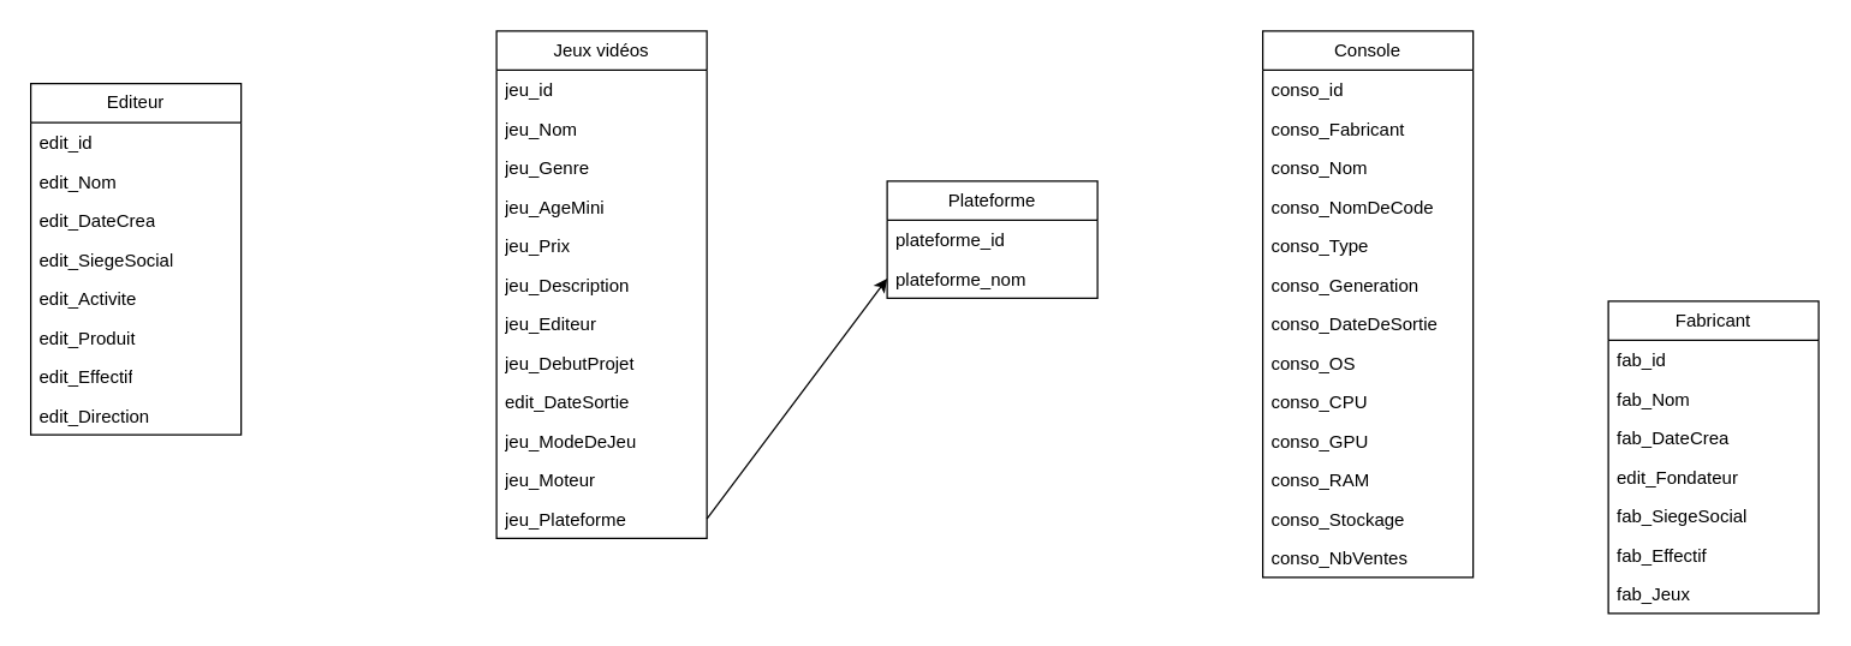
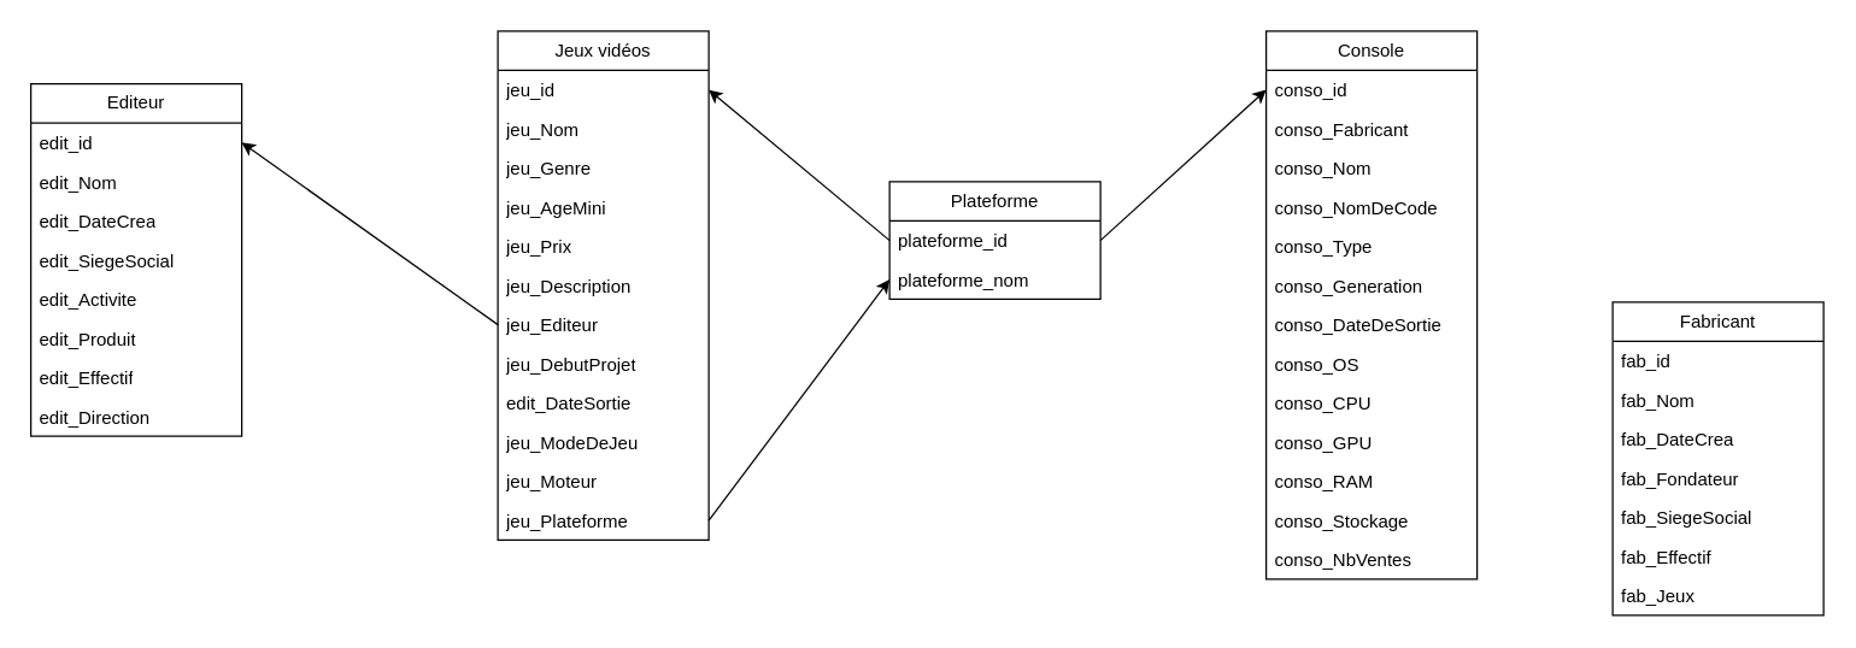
  <mxCell id="0" />
  <mxCell id="1" parent="0" />
  <mxCell id="2" value="Jeux vidéos" style="swimlane;fontStyle=0;childLayout=stackLayout;horizontal=1;startSize=26;fillColor=none;horizontalStack=0;resizeParent=1;resizeParentMax=0;resizeLast=0;collapsible=1;marginBottom=0;whiteSpace=wrap;html=1;" parent="1" vertex="1"><mxGeometry x="330" y="20" width="140" height="338" as="geometry" /></mxCell>
  <mxCell id="3" value="jeu_id" style="text;strokeColor=none;fillColor=none;align=left;verticalAlign=top;spacingLeft=4;spacingRight=4;overflow=hidden;rotatable=0;points=[[0,0.5],[1,0.5]];portConstraint=eastwest;whiteSpace=wrap;html=1;" parent="2" vertex="1"><mxGeometry y="26" width="140" height="26" as="geometry" /></mxCell>
  <mxCell id="4" value="jeu_Nom" style="text;strokeColor=none;fillColor=none;align=left;verticalAlign=top;spacingLeft=4;spacingRight=4;overflow=hidden;rotatable=0;points=[[0,0.5],[1,0.5]];portConstraint=eastwest;whiteSpace=wrap;html=1;" parent="2" vertex="1"><mxGeometry y="52" width="140" height="26" as="geometry" /></mxCell>
  <mxCell id="5" value="jeu_Genre" style="text;strokeColor=none;fillColor=none;align=left;verticalAlign=top;spacingLeft=4;spacingRight=4;overflow=hidden;rotatable=0;points=[[0,0.5],[1,0.5]];portConstraint=eastwest;whiteSpace=wrap;html=1;" parent="2" vertex="1"><mxGeometry y="78" width="140" height="26" as="geometry" /></mxCell>
  <mxCell id="6" value="jeu_AgeMini" style="text;strokeColor=none;fillColor=none;align=left;verticalAlign=top;spacingLeft=4;spacingRight=4;overflow=hidden;rotatable=0;points=[[0,0.5],[1,0.5]];portConstraint=eastwest;whiteSpace=wrap;html=1;" parent="2" vertex="1"><mxGeometry y="104" width="140" height="26" as="geometry" /></mxCell>
  <mxCell id="7" value="jeu_Prix" style="text;strokeColor=none;fillColor=none;align=left;verticalAlign=top;spacingLeft=4;spacingRight=4;overflow=hidden;rotatable=0;points=[[0,0.5],[1,0.5]];portConstraint=eastwest;whiteSpace=wrap;html=1;" parent="2" vertex="1"><mxGeometry y="130" width="140" height="26" as="geometry" /></mxCell>
  <mxCell id="8" value="jeu_Description" style="text;strokeColor=none;fillColor=none;align=left;verticalAlign=top;spacingLeft=4;spacingRight=4;overflow=hidden;rotatable=0;points=[[0,0.5],[1,0.5]];portConstraint=eastwest;whiteSpace=wrap;html=1;" parent="2" vertex="1"><mxGeometry y="156" width="140" height="26" as="geometry" /></mxCell>
  <mxCell id="9" value="jeu_Editeur" style="text;strokeColor=none;fillColor=none;align=left;verticalAlign=top;spacingLeft=4;spacingRight=4;overflow=hidden;rotatable=0;points=[[0,0.5],[1,0.5]];portConstraint=eastwest;whiteSpace=wrap;html=1;" parent="2" vertex="1"><mxGeometry y="182" width="140" height="26" as="geometry" /></mxCell>
  <mxCell id="10" value="jeu_DebutProjet" style="text;strokeColor=none;fillColor=none;align=left;verticalAlign=top;spacingLeft=4;spacingRight=4;overflow=hidden;rotatable=0;points=[[0,0.5],[1,0.5]];portConstraint=eastwest;whiteSpace=wrap;html=1;" parent="2" vertex="1"><mxGeometry y="208" width="140" height="26" as="geometry" /></mxCell>
  <mxCell id="11" value="edit_DateSortie" style="text;strokeColor=none;fillColor=none;align=left;verticalAlign=top;spacingLeft=4;spacingRight=4;overflow=hidden;rotatable=0;points=[[0,0.5],[1,0.5]];portConstraint=eastwest;whiteSpace=wrap;html=1;" parent="2" vertex="1"><mxGeometry y="234" width="140" height="26" as="geometry" /></mxCell>
  <mxCell id="12" value="jeu_ModeDeJeu" style="text;strokeColor=none;fillColor=none;align=left;verticalAlign=top;spacingLeft=4;spacingRight=4;overflow=hidden;rotatable=0;points=[[0,0.5],[1,0.5]];portConstraint=eastwest;whiteSpace=wrap;html=1;" parent="2" vertex="1"><mxGeometry y="260" width="140" height="26" as="geometry" /></mxCell>
  <mxCell id="13" value="jeu_Moteur" style="text;strokeColor=none;fillColor=none;align=left;verticalAlign=top;spacingLeft=4;spacingRight=4;overflow=hidden;rotatable=0;points=[[0,0.5],[1,0.5]];portConstraint=eastwest;whiteSpace=wrap;html=1;" parent="2" vertex="1"><mxGeometry y="286" width="140" height="26" as="geometry" /></mxCell>
  <mxCell id="14" value="jeu_Plateforme" style="text;strokeColor=none;fillColor=none;align=left;verticalAlign=top;spacingLeft=4;spacingRight=4;overflow=hidden;rotatable=0;points=[[0,0.5],[1,0.5]];portConstraint=eastwest;whiteSpace=wrap;html=1;" parent="2" vertex="1"><mxGeometry y="312" width="140" height="26" as="geometry" /></mxCell>
  <mxCell id="15" value="Console" style="swimlane;fontStyle=0;childLayout=stackLayout;horizontal=1;startSize=26;fillColor=none;horizontalStack=0;resizeParent=1;resizeParentMax=0;resizeLast=0;collapsible=1;marginBottom=0;whiteSpace=wrap;html=1;" parent="1" vertex="1"><mxGeometry x="840" y="20" width="140" height="364" as="geometry" /></mxCell>
  <mxCell id="16" value="conso_id" style="text;strokeColor=none;fillColor=none;align=left;verticalAlign=top;spacingLeft=4;spacingRight=4;overflow=hidden;rotatable=0;points=[[0,0.5],[1,0.5]];portConstraint=eastwest;whiteSpace=wrap;html=1;" parent="15" vertex="1"><mxGeometry y="26" width="140" height="26" as="geometry" /></mxCell>
  <mxCell id="17" value="conso_Fabricant" style="text;strokeColor=none;fillColor=none;align=left;verticalAlign=top;spacingLeft=4;spacingRight=4;overflow=hidden;rotatable=0;points=[[0,0.5],[1,0.5]];portConstraint=eastwest;whiteSpace=wrap;html=1;" parent="15" vertex="1"><mxGeometry y="52" width="140" height="26" as="geometry" /></mxCell>
  <mxCell id="18" value="conso_Nom" style="text;strokeColor=none;fillColor=none;align=left;verticalAlign=top;spacingLeft=4;spacingRight=4;overflow=hidden;rotatable=0;points=[[0,0.5],[1,0.5]];portConstraint=eastwest;whiteSpace=wrap;html=1;" parent="15" vertex="1"><mxGeometry y="78" width="140" height="26" as="geometry" /></mxCell>
  <mxCell id="19" value="conso_NomDeCode" style="text;strokeColor=none;fillColor=none;align=left;verticalAlign=top;spacingLeft=4;spacingRight=4;overflow=hidden;rotatable=0;points=[[0,0.5],[1,0.5]];portConstraint=eastwest;whiteSpace=wrap;html=1;" parent="15" vertex="1"><mxGeometry y="104" width="140" height="26" as="geometry" /></mxCell>
  <mxCell id="20" value="conso_Type" style="text;strokeColor=none;fillColor=none;align=left;verticalAlign=top;spacingLeft=4;spacingRight=4;overflow=hidden;rotatable=0;points=[[0,0.5],[1,0.5]];portConstraint=eastwest;whiteSpace=wrap;html=1;" parent="15" vertex="1"><mxGeometry y="130" width="140" height="26" as="geometry" /></mxCell>
  <mxCell id="21" value="conso_Generation" style="text;strokeColor=none;fillColor=none;align=left;verticalAlign=top;spacingLeft=4;spacingRight=4;overflow=hidden;rotatable=0;points=[[0,0.5],[1,0.5]];portConstraint=eastwest;whiteSpace=wrap;html=1;" parent="15" vertex="1"><mxGeometry y="156" width="140" height="26" as="geometry" /></mxCell>
  <mxCell id="22" value="conso_DateDeSortie" style="text;strokeColor=none;fillColor=none;align=left;verticalAlign=top;spacingLeft=4;spacingRight=4;overflow=hidden;rotatable=0;points=[[0,0.5],[1,0.5]];portConstraint=eastwest;whiteSpace=wrap;html=1;" parent="15" vertex="1"><mxGeometry y="182" width="140" height="26" as="geometry" /></mxCell>
  <mxCell id="23" value="conso_OS" style="text;strokeColor=none;fillColor=none;align=left;verticalAlign=top;spacingLeft=4;spacingRight=4;overflow=hidden;rotatable=0;points=[[0,0.5],[1,0.5]];portConstraint=eastwest;whiteSpace=wrap;html=1;" parent="15" vertex="1"><mxGeometry y="208" width="140" height="26" as="geometry" /></mxCell>
  <mxCell id="24" value="conso_CPU" style="text;strokeColor=none;fillColor=none;align=left;verticalAlign=top;spacingLeft=4;spacingRight=4;overflow=hidden;rotatable=0;points=[[0,0.5],[1,0.5]];portConstraint=eastwest;whiteSpace=wrap;html=1;" parent="15" vertex="1"><mxGeometry y="234" width="140" height="26" as="geometry" /></mxCell>
  <mxCell id="25" value="conso_GPU" style="text;strokeColor=none;fillColor=none;align=left;verticalAlign=top;spacingLeft=4;spacingRight=4;overflow=hidden;rotatable=0;points=[[0,0.5],[1,0.5]];portConstraint=eastwest;whiteSpace=wrap;html=1;" parent="15" vertex="1"><mxGeometry y="260" width="140" height="26" as="geometry" /></mxCell>
  <mxCell id="26" value="conso_RAM" style="text;strokeColor=none;fillColor=none;align=left;verticalAlign=top;spacingLeft=4;spacingRight=4;overflow=hidden;rotatable=0;points=[[0,0.5],[1,0.5]];portConstraint=eastwest;whiteSpace=wrap;html=1;" parent="15" vertex="1"><mxGeometry y="286" width="140" height="26" as="geometry" /></mxCell>
  <mxCell id="27" value="conso_Stockage" style="text;strokeColor=none;fillColor=none;align=left;verticalAlign=top;spacingLeft=4;spacingRight=4;overflow=hidden;rotatable=0;points=[[0,0.5],[1,0.5]];portConstraint=eastwest;whiteSpace=wrap;html=1;" parent="15" vertex="1"><mxGeometry y="312" width="140" height="26" as="geometry" /></mxCell>
  <mxCell id="28" value="conso_NbVentes" style="text;strokeColor=none;fillColor=none;align=left;verticalAlign=top;spacingLeft=4;spacingRight=4;overflow=hidden;rotatable=0;points=[[0,0.5],[1,0.5]];portConstraint=eastwest;whiteSpace=wrap;html=1;" parent="15" vertex="1"><mxGeometry y="338" width="140" height="26" as="geometry" /></mxCell>
  <mxCell id="29" value="Fabricant" style="swimlane;fontStyle=0;childLayout=stackLayout;horizontal=1;startSize=26;fillColor=none;horizontalStack=0;resizeParent=1;resizeParentMax=0;resizeLast=0;collapsible=1;marginBottom=0;whiteSpace=wrap;html=1;" parent="1" vertex="1"><mxGeometry x="1070" y="200" width="140" height="208" as="geometry" /></mxCell>
  <mxCell id="30" value="fab_id" style="text;strokeColor=none;fillColor=none;align=left;verticalAlign=top;spacingLeft=4;spacingRight=4;overflow=hidden;rotatable=0;points=[[0,0.5],[1,0.5]];portConstraint=eastwest;whiteSpace=wrap;html=1;" parent="29" vertex="1"><mxGeometry y="26" width="140" height="26" as="geometry" /></mxCell>
  <mxCell id="31" value="fab_Nom" style="text;strokeColor=none;fillColor=none;align=left;verticalAlign=top;spacingLeft=4;spacingRight=4;overflow=hidden;rotatable=0;points=[[0,0.5],[1,0.5]];portConstraint=eastwest;whiteSpace=wrap;html=1;" parent="29" vertex="1"><mxGeometry y="52" width="140" height="26" as="geometry" /></mxCell>
  <mxCell id="32" value="fab_DateCrea" style="text;strokeColor=none;fillColor=none;align=left;verticalAlign=top;spacingLeft=4;spacingRight=4;overflow=hidden;rotatable=0;points=[[0,0.5],[1,0.5]];portConstraint=eastwest;whiteSpace=wrap;html=1;" parent="29" vertex="1"><mxGeometry y="78" width="140" height="26" as="geometry" /></mxCell>
- <mxCell id="33" value="edit_Fondateur" style="text;strokeColor=none;fillColor=none;align=left;verticalAlign=top;spacingLeft=4;spacingRight=4;overflow=hidden;rotatable=0;points=[[0,0.5],[1,0.5]];portConstraint=eastwest;whiteSpace=wrap;html=1;" parent="29" vertex="1"><mxGeometry y="104" width="140" height="26" as="geometry" /></mxCell>
+ <mxCell id="33" value="fab_Fondateur" style="text;strokeColor=none;fillColor=none;align=left;verticalAlign=top;spacingLeft=4;spacingRight=4;overflow=hidden;rotatable=0;points=[[0,0.5],[1,0.5]];portConstraint=eastwest;whiteSpace=wrap;html=1;" parent="29" vertex="1"><mxGeometry y="104" width="140" height="26" as="geometry" /></mxCell>
  <mxCell id="34" value="fab_SiegeSocial" style="text;strokeColor=none;fillColor=none;align=left;verticalAlign=top;spacingLeft=4;spacingRight=4;overflow=hidden;rotatable=0;points=[[0,0.5],[1,0.5]];portConstraint=eastwest;whiteSpace=wrap;html=1;" parent="29" vertex="1"><mxGeometry y="130" width="140" height="26" as="geometry" /></mxCell>
  <mxCell id="35" value="fab_Effectif" style="text;strokeColor=none;fillColor=none;align=left;verticalAlign=top;spacingLeft=4;spacingRight=4;overflow=hidden;rotatable=0;points=[[0,0.5],[1,0.5]];portConstraint=eastwest;whiteSpace=wrap;html=1;" parent="29" vertex="1"><mxGeometry y="156" width="140" height="26" as="geometry" /></mxCell>
  <mxCell id="36" value="fab_Jeux" style="text;strokeColor=none;fillColor=none;align=left;verticalAlign=top;spacingLeft=4;spacingRight=4;overflow=hidden;rotatable=0;points=[[0,0.5],[1,0.5]];portConstraint=eastwest;whiteSpace=wrap;html=1;" parent="29" vertex="1"><mxGeometry y="182" width="140" height="26" as="geometry" /></mxCell>
  <mxCell id="37" value="Editeur" style="swimlane;fontStyle=0;childLayout=stackLayout;horizontal=1;startSize=26;fillColor=none;horizontalStack=0;resizeParent=1;resizeParentMax=0;resizeLast=0;collapsible=1;marginBottom=0;whiteSpace=wrap;html=1;" parent="1" vertex="1"><mxGeometry x="20" y="55" width="140" height="234" as="geometry" /></mxCell>
  <mxCell id="38" value="edit_id" style="text;strokeColor=none;fillColor=none;align=left;verticalAlign=top;spacingLeft=4;spacingRight=4;overflow=hidden;rotatable=0;points=[[0,0.5],[1,0.5]];portConstraint=eastwest;whiteSpace=wrap;html=1;" parent="37" vertex="1"><mxGeometry y="26" width="140" height="26" as="geometry" /></mxCell>
  <mxCell id="39" value="edit_Nom" style="text;strokeColor=none;fillColor=none;align=left;verticalAlign=top;spacingLeft=4;spacingRight=4;overflow=hidden;rotatable=0;points=[[0,0.5],[1,0.5]];portConstraint=eastwest;whiteSpace=wrap;html=1;" parent="37" vertex="1"><mxGeometry y="52" width="140" height="26" as="geometry" /></mxCell>
  <mxCell id="40" value="edit_DateCrea" style="text;strokeColor=none;fillColor=none;align=left;verticalAlign=top;spacingLeft=4;spacingRight=4;overflow=hidden;rotatable=0;points=[[0,0.5],[1,0.5]];portConstraint=eastwest;whiteSpace=wrap;html=1;" parent="37" vertex="1"><mxGeometry y="78" width="140" height="26" as="geometry" /></mxCell>
  <mxCell id="41" value="edit_SiegeSocial" style="text;strokeColor=none;fillColor=none;align=left;verticalAlign=top;spacingLeft=4;spacingRight=4;overflow=hidden;rotatable=0;points=[[0,0.5],[1,0.5]];portConstraint=eastwest;whiteSpace=wrap;html=1;" parent="37" vertex="1"><mxGeometry y="104" width="140" height="26" as="geometry" /></mxCell>
  <mxCell id="42" value="edit_Activite" style="text;strokeColor=none;fillColor=none;align=left;verticalAlign=top;spacingLeft=4;spacingRight=4;overflow=hidden;rotatable=0;points=[[0,0.5],[1,0.5]];portConstraint=eastwest;whiteSpace=wrap;html=1;" parent="37" vertex="1"><mxGeometry y="130" width="140" height="26" as="geometry" /></mxCell>
  <mxCell id="43" value="edit_Produit" style="text;strokeColor=none;fillColor=none;align=left;verticalAlign=top;spacingLeft=4;spacingRight=4;overflow=hidden;rotatable=0;points=[[0,0.5],[1,0.5]];portConstraint=eastwest;whiteSpace=wrap;html=1;" parent="37" vertex="1"><mxGeometry y="156" width="140" height="26" as="geometry" /></mxCell>
  <mxCell id="44" value="edit_Effectif" style="text;strokeColor=none;fillColor=none;align=left;verticalAlign=top;spacingLeft=4;spacingRight=4;overflow=hidden;rotatable=0;points=[[0,0.5],[1,0.5]];portConstraint=eastwest;whiteSpace=wrap;html=1;" parent="37" vertex="1"><mxGeometry y="182" width="140" height="26" as="geometry" /></mxCell>
  <mxCell id="45" value="edit_Direction" style="text;strokeColor=none;fillColor=none;align=left;verticalAlign=top;spacingLeft=4;spacingRight=4;overflow=hidden;rotatable=0;points=[[0,0.5],[1,0.5]];portConstraint=eastwest;whiteSpace=wrap;html=1;" parent="37" vertex="1"><mxGeometry y="208" width="140" height="26" as="geometry" /></mxCell>
+ <mxCell id="46" style="rounded=0;orthogonalLoop=1;jettySize=auto;html=1;exitX=0;exitY=0.5;exitDx=0;exitDy=0;entryX=1;entryY=0.5;entryDx=0;entryDy=0;" edge="1" parent="1" source="9" target="38"><mxGeometry relative="1" as="geometry" /></mxCell>
  <mxCell id="47" style="rounded=0;orthogonalLoop=1;jettySize=auto;html=1;exitX=1;exitY=0.5;exitDx=0;exitDy=0;entryX=0;entryY=0.5;entryDx=0;entryDy=0;" edge="1" parent="1" source="14" target="50"><mxGeometry relative="1" as="geometry" /></mxCell>
  <mxCell id="48" value="Plateforme" style="swimlane;fontStyle=0;childLayout=stackLayout;horizontal=1;startSize=26;fillColor=none;horizontalStack=0;resizeParent=1;resizeParentMax=0;resizeLast=0;collapsible=1;marginBottom=0;whiteSpace=wrap;html=1;" vertex="1" parent="1"><mxGeometry x="590" y="120" width="140" height="78" as="geometry" /></mxCell>
  <mxCell id="49" value="plateforme_id" style="text;strokeColor=none;fillColor=none;align=left;verticalAlign=top;spacingLeft=4;spacingRight=4;overflow=hidden;rotatable=0;points=[[0,0.5],[1,0.5]];portConstraint=eastwest;whiteSpace=wrap;html=1;" vertex="1" parent="48"><mxGeometry y="26" width="140" height="26" as="geometry" /></mxCell>
  <mxCell id="50" value="plateforme_nom" style="text;strokeColor=none;fillColor=none;align=left;verticalAlign=top;spacingLeft=4;spacingRight=4;overflow=hidden;rotatable=0;points=[[0,0.5],[1,0.5]];portConstraint=eastwest;whiteSpace=wrap;html=1;" vertex="1" parent="48"><mxGeometry y="52" width="140" height="26" as="geometry" /></mxCell>
+ <mxCell id="51" style="rounded=0;orthogonalLoop=1;jettySize=auto;html=1;entryX=0;entryY=0.5;entryDx=0;entryDy=0;exitX=1;exitY=0.5;exitDx=0;exitDy=0;" edge="1" parent="1" source="49" target="16"><mxGeometry relative="1" as="geometry" /></mxCell>
+ <mxCell id="52" style="rounded=0;orthogonalLoop=1;jettySize=auto;html=1;entryX=1;entryY=0.5;entryDx=0;entryDy=0;exitX=0;exitY=0.5;exitDx=0;exitDy=0;" edge="1" parent="1" source="49" target="3"><mxGeometry relative="1" as="geometry" /></mxCell>
